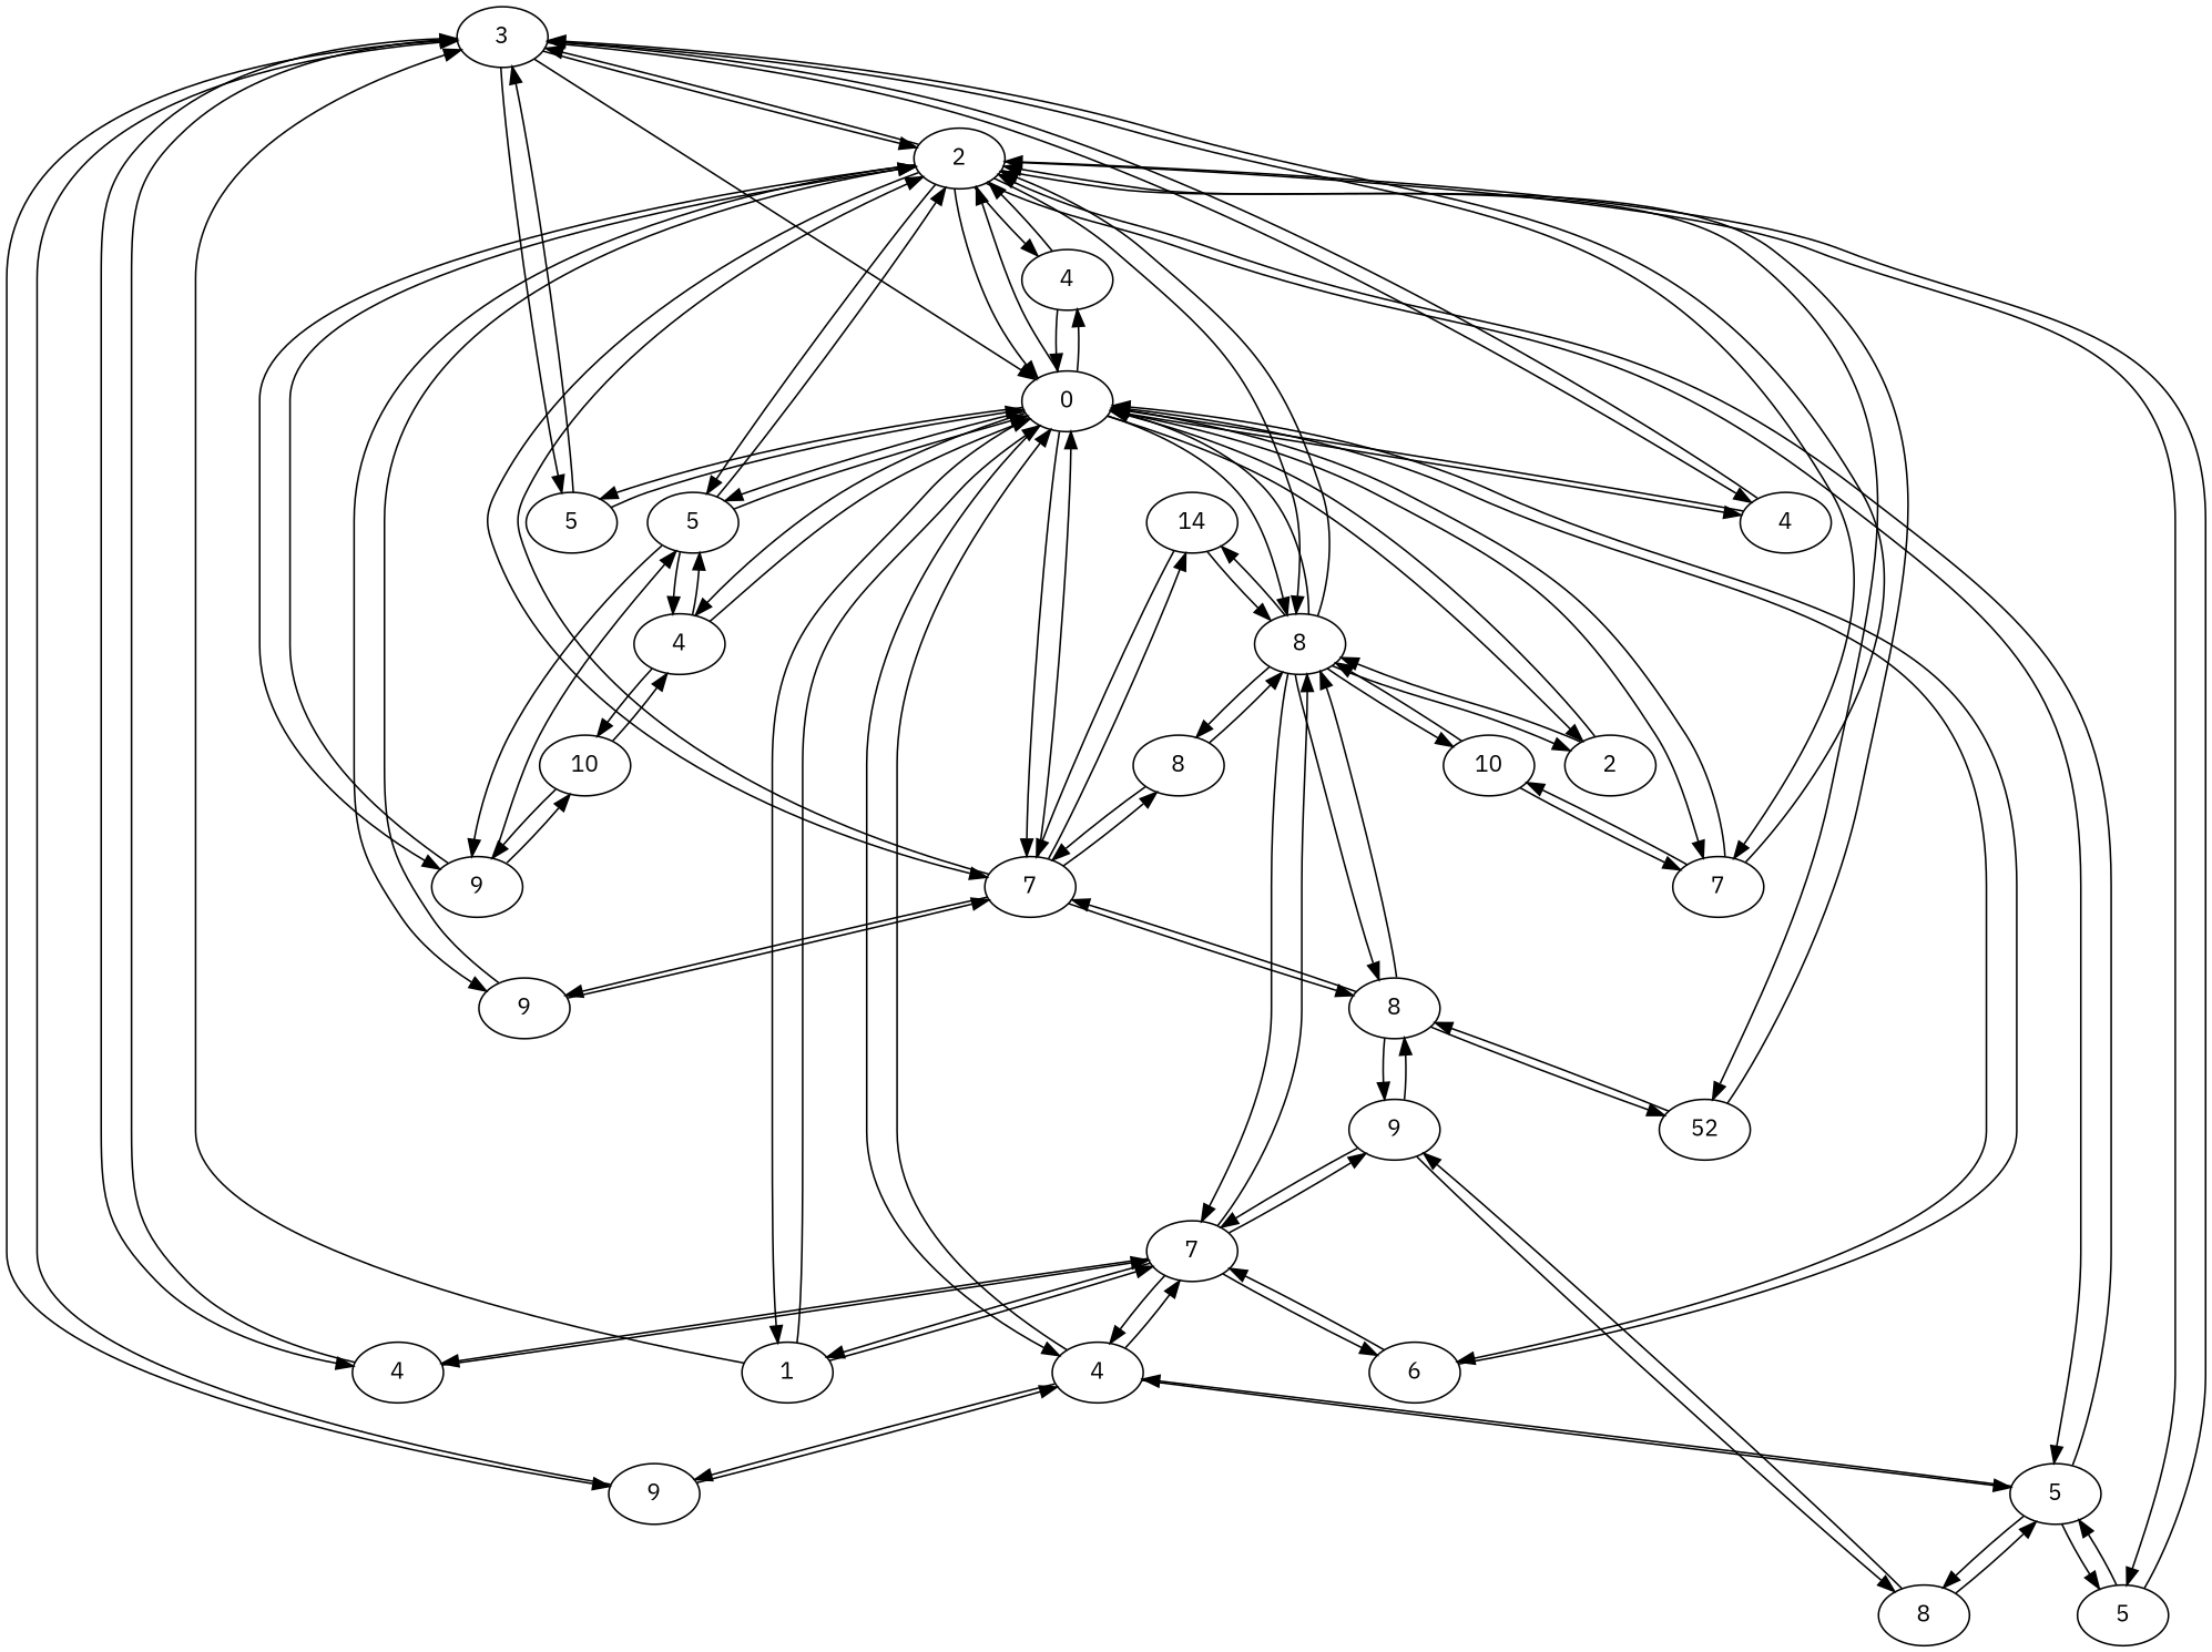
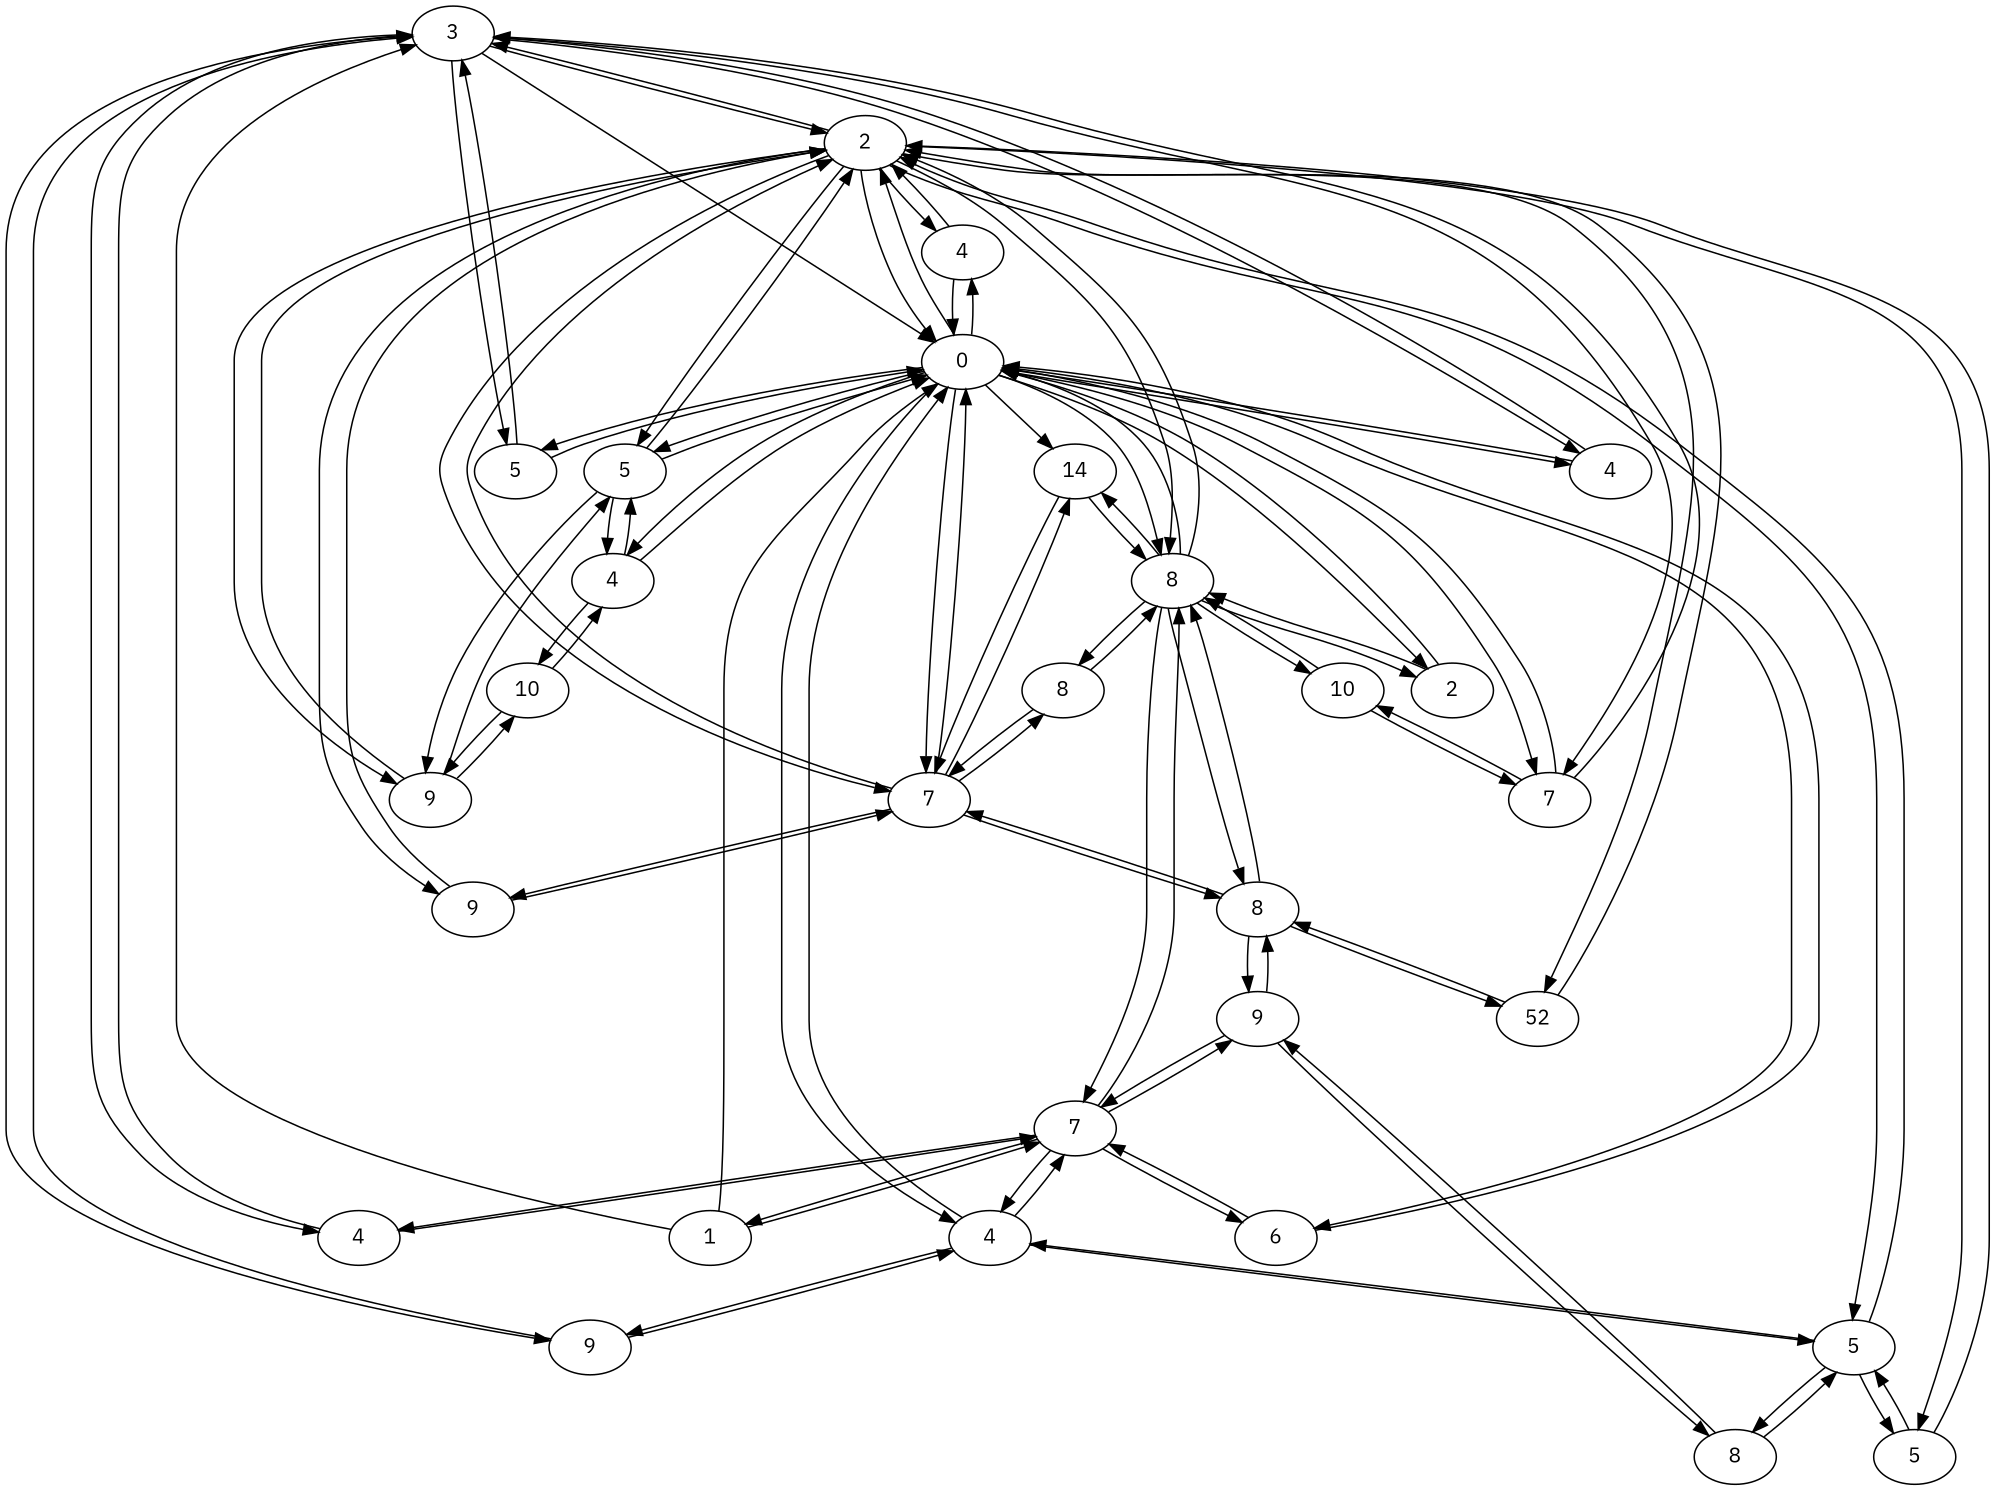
  digraph {
    fontname="IBM Plex Sans"
    node [fontname="IBM Plex Sans"]
    edge [fontname="IBM Plex Sans"]
    n1 [label=3]
    n2 [label=2]
    n3 [label=0]
    n4 [label=5]
    n5 [label=7]
    n6 [label=4]
    n7 [label=4]
    n8 [label=9]
    n9 [label=8]
    n10 [label=5]
    n11 [label=7]
    n12 [label=9]
    n13 [label=5]
    n14 [label=9]
    n15 [label=5]
    n16 [label=52]
    n17 [label=4]
    n18 [label=1]
    n19 [label=4]
    n20 [label=4]
    n21 [label=6]
    n22 [label=2]
    n23 [label=7]
    n24 [label=10]
    n25 [label=14]
    n26 [label=8]
    n27 [label=8]
    n28 [label=8]
    n29 [label=10]
    n30 [label=9]
    n1 -> n2
    n1 -> n3
    n1 -> n4
    n1 -> n5
    n1 -> n6
    n1 -> n7
    n1 -> n8
    n2 -> n1
    n2 -> n3
    n2 -> n9
    n2 -> n10
    n2 -> n11
    n2 -> n12
    n2 -> n13
    n2 -> n14
    n2 -> n15
    n2 -> n16
    n2 -> n17
    n3 -> n2
    n3 -> n4
    n3 -> n5
    n3 -> n6
    n3 -> n9
    n3 -> n10
    n3 -> n11
    n3 -> n17
-   n3 -> n18
+   n3 -> n25
    n3 -> n19
    n3 -> n20
    n3 -> n21
    n3 -> n22
    n4 -> n1
    n4 -> n3
    n5 -> n1
    n5 -> n3
    n5 -> n24
    n6 -> n1
    n6 -> n3
    n7 -> n1
    n7 -> n23
    n8 -> n1
    n8 -> n20
    n9 -> n2
    n9 -> n3
    n9 -> n22
    n9 -> n23
    n9 -> n24
    n9 -> n25
    n9 -> n26
    n9 -> n27
    n10 -> n2
    n10 -> n3
    n10 -> n14
    n10 -> n19
    n11 -> n2
    n11 -> n3
    n11 -> n12
    n11 -> n25
    n11 -> n26
    n11 -> n27
    n12 -> n2
    n12 -> n11
    n13 -> n2
    n13 -> n15
    n13 -> n20
    n13 -> n28
    n14 -> n2
    n14 -> n10
    n14 -> n29
    n15 -> n2
    n15 -> n13
    n16 -> n2
    n16 -> n26
    n17 -> n2
    n17 -> n3
    n18 -> n1
    n18 -> n3
    n18 -> n23
    n19 -> n3
    n19 -> n10
    n19 -> n29
    n20 -> n3
    n20 -> n8
    n20 -> n13
    n20 -> n23
    n21 -> n3
    n21 -> n23
    n22 -> n3
    n22 -> n9
    n23 -> n7
    n23 -> n9
    n23 -> n18
    n23 -> n20
    n23 -> n21
    n23 -> n30
    n24 -> n5
    n24 -> n9
    n25 -> n9
    n25 -> n11
    n26 -> n9
    n26 -> n11
    n26 -> n16
    n26 -> n30
    n27 -> n9
    n27 -> n11
    n28 -> n13
    n28 -> n30
    n29 -> n14
    n29 -> n19
    n30 -> n23
    n30 -> n26
    n30 -> n28
  }
